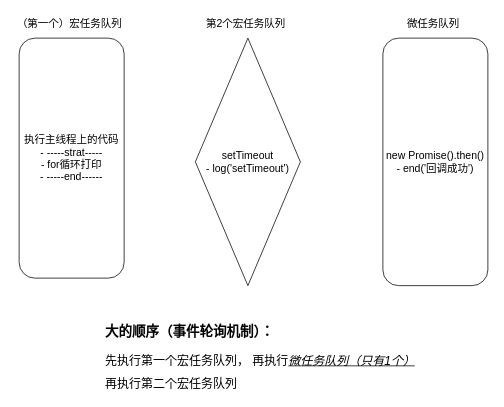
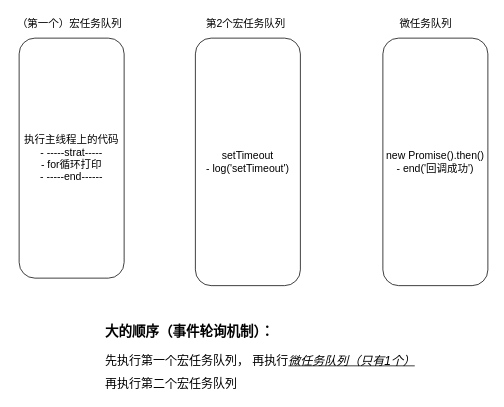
  <mxCell id="0" />
  <mxCell id="1" parent="0" />
  <mxCell id="2" value="&lt;font style=&quot;font-size: 14px&quot;&gt;执行主线程上的代码&lt;br&gt;- -----strat-----&lt;br&gt;- for循环打印&lt;br&gt;- -----end------&lt;/font&gt;" style="rounded=1;whiteSpace=wrap;html=1;" vertex="1" parent="1"><mxGeometry x="25" y="50" width="140" height="320" as="geometry" /></mxCell>
  <mxCell id="3" value="&lt;font style=&quot;font-size: 14px&quot;&gt;（第一个）宏任务队列&lt;/font&gt;" style="text;html=1;strokeColor=none;fillColor=none;align=center;verticalAlign=middle;whiteSpace=wrap;rounded=0;" vertex="1" parent="1"><mxGeometry x="20" y="20" width="145" height="20" as="geometry" /></mxCell>
- <mxCell id="4" value="&lt;font style=&quot;font-size: 14px&quot;&gt;setTimeout&lt;br&gt;- log('setTimeout')&lt;/font&gt;" style="rhombus;whiteSpace=wrap;html=1;" vertex="1" parent="1"><mxGeometry x="260" y="50" width="140" height="330" as="geometry" /></mxCell>
+ <mxCell id="4" value="&lt;font style=&quot;font-size: 14px&quot;&gt;setTimeout&lt;br&gt;- log('setTimeout')&lt;/font&gt;" style="rounded=1;whiteSpace=wrap;html=1;" vertex="1" parent="1"><mxGeometry x="260" y="50" width="140" height="330" as="geometry" /></mxCell>
  <mxCell id="5" value="&lt;font style=&quot;font-size: 14px&quot;&gt;第2个宏任务队列&lt;/font&gt;" style="text;html=1;strokeColor=none;fillColor=none;align=center;verticalAlign=middle;whiteSpace=wrap;rounded=0;" vertex="1" parent="1"><mxGeometry x="255" y="20" width="145" height="20" as="geometry" /></mxCell>
  <mxCell id="6" value="&lt;font style=&quot;font-size: 14px&quot;&gt;new Promise().then()&lt;br&gt;- end('回调成功')&lt;br&gt;&lt;/font&gt;" style="rounded=1;whiteSpace=wrap;html=1;" vertex="1" parent="1"><mxGeometry x="510" y="50" width="140" height="330" as="geometry" /></mxCell>
- <mxCell id="7" value="&lt;font style=&quot;font-size: 14px&quot;&gt;微任务队列&lt;/font&gt;" style="text;html=1;strokeColor=none;fillColor=none;align=center;verticalAlign=middle;whiteSpace=wrap;rounded=0;" vertex="1" parent="1"><mxGeometry x="505" y="20" width="145" height="20" as="geometry" /></mxCell>
+ <mxCell id="7" value="&lt;font style=&quot;font-size: 14px&quot;&gt;微任务队列&lt;/font&gt;" style="text;html=1;strokeColor=none;fillColor=none;align=center;verticalAlign=middle;whiteSpace=wrap;rounded=0;" vertex="1" parent="1"><mxGeometry x="495" y="20" width="145" height="20" as="geometry" /></mxCell>
  <mxCell id="8" value="&lt;h1&gt;&lt;font style=&quot;font-size: 18px&quot;&gt;大的顺序（事件轮询机制）：&lt;/font&gt;&lt;/h1&gt;&lt;p&gt;&lt;font size=&quot;3&quot;&gt;先执行第一个宏任务队列， 再执行&lt;u&gt;&lt;i&gt;微任务队列（只有1个）&lt;/i&gt;&lt;/u&gt;&lt;/font&gt;&lt;/p&gt;&lt;p&gt;&lt;font size=&quot;3&quot;&gt;再执行第二个宏任务队列&lt;/font&gt;&lt;/p&gt;" style="text;html=1;strokeColor=none;fillColor=none;spacing=5;spacingTop=-20;whiteSpace=wrap;overflow=hidden;rounded=0;" vertex="1" parent="1"><mxGeometry x="135" y="420" width="450" height="100" as="geometry" /></mxCell>
